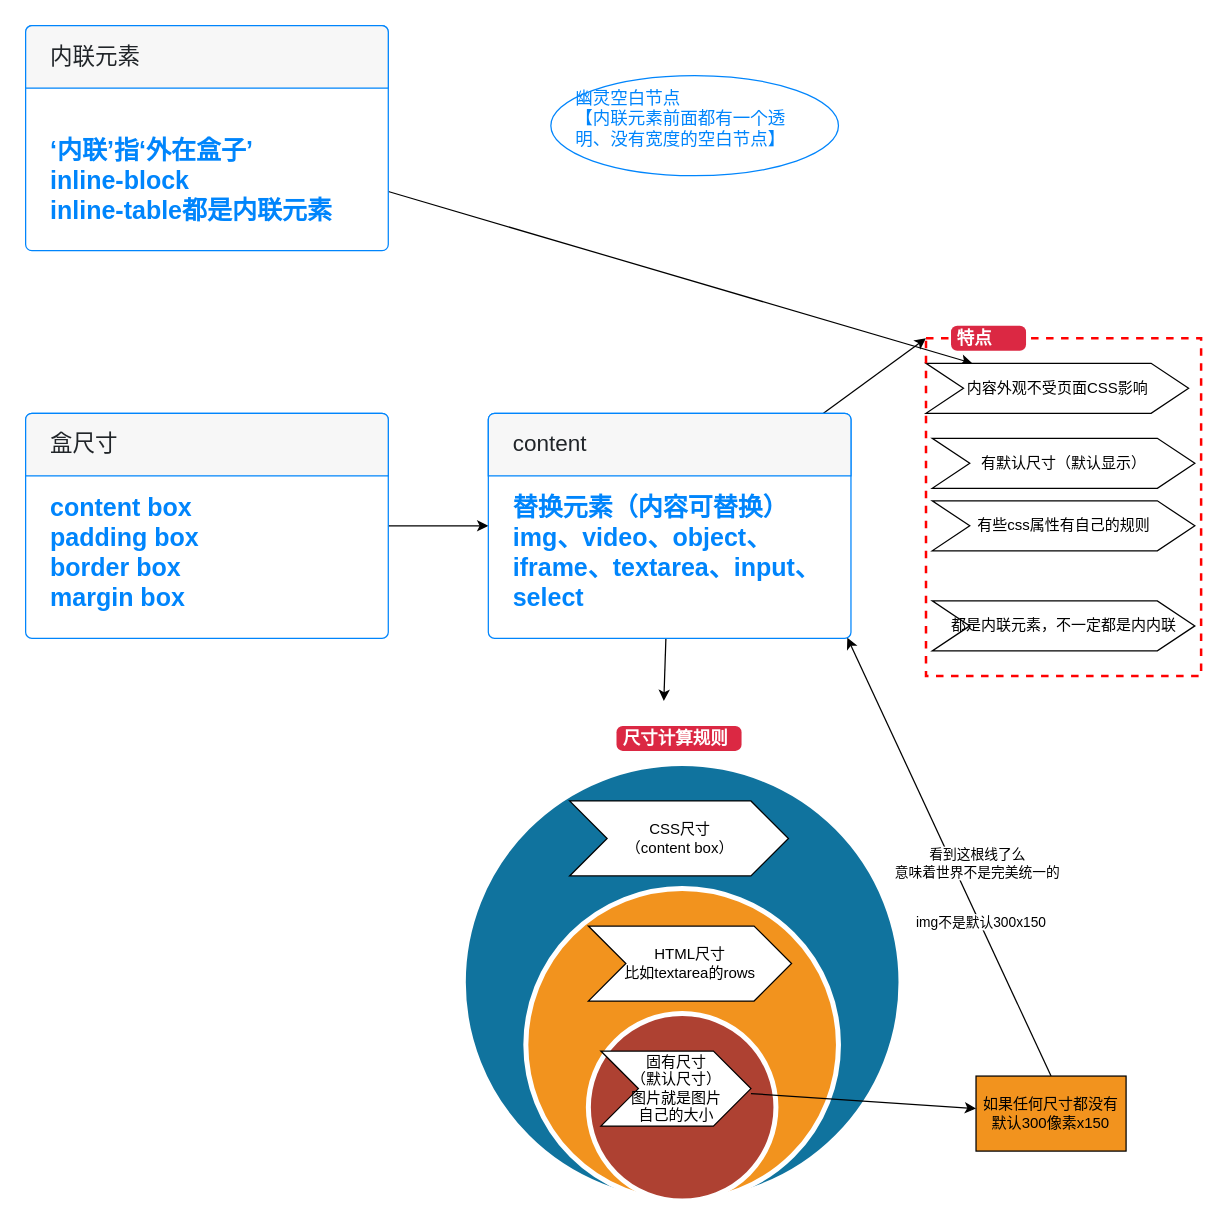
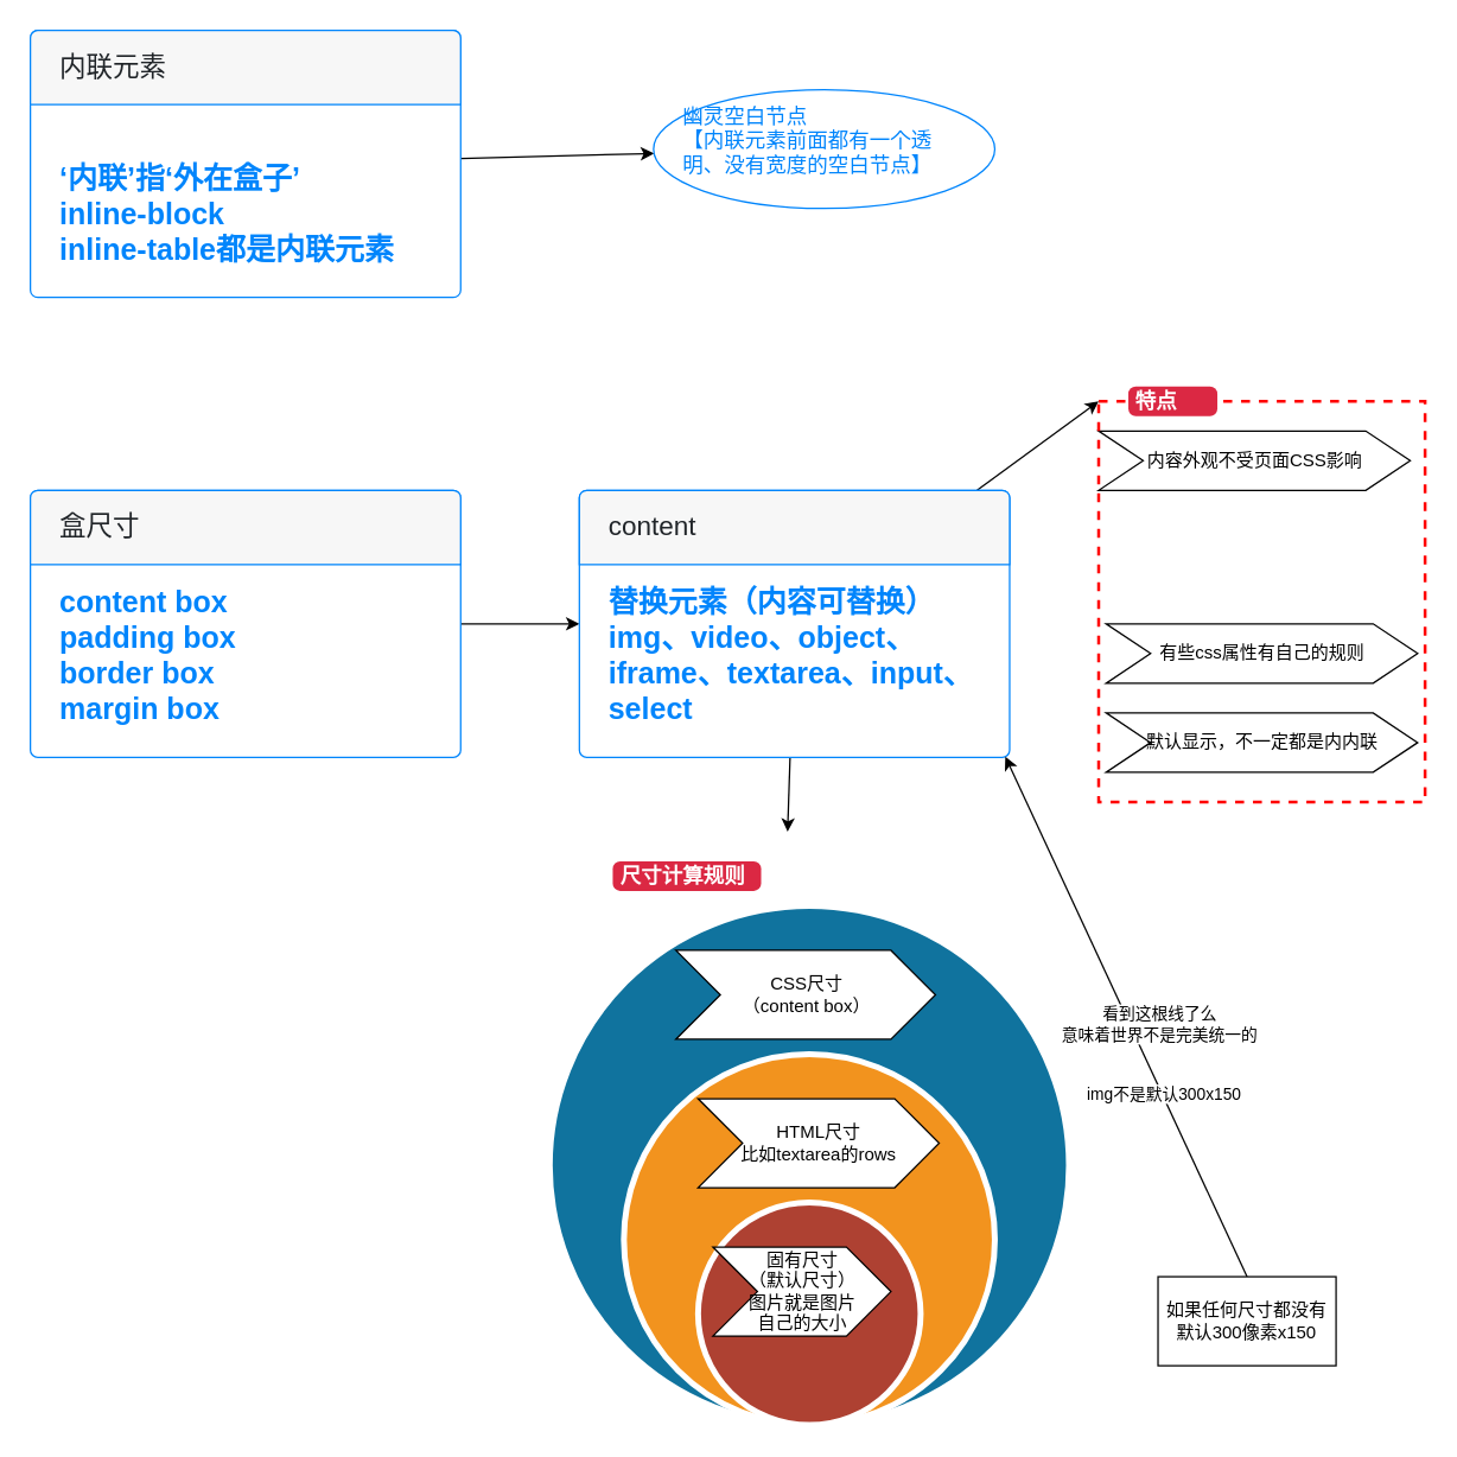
  <mxCell id="0" />
  <mxCell id="1" parent="0" />
- <mxCell id="2" value="" style="edgeStyle=none;html=1;" edge="1" parent="1" source="3" target="13"><mxGeometry relative="1" as="geometry" /></mxCell>
+ <mxCell id="2" value="" style="edgeStyle=none;html=1;" edge="1" parent="1" source="3" target="5"><mxGeometry relative="1" as="geometry" /></mxCell>
  <mxCell id="3" value="&lt;span style=&quot;font-size: 20px;&quot;&gt;&lt;b&gt;‘内联’指‘外在盒子’&lt;br&gt;inline-block&lt;br&gt;inline-table都是内联元素&lt;br&gt;&lt;/b&gt;&lt;/span&gt;" style="html=1;shadow=0;dashed=0;shape=mxgraph.bootstrap.rrect;rSize=5;strokeColor=#0085FC;html=1;whiteSpace=wrap;fillColor=#ffffff;fontColor=#0085FC;verticalAlign=bottom;align=left;spacing=20;spacingBottom=0;fontSize=14;" vertex="1" parent="1"><mxGeometry x="20" y="20" width="290" height="180" as="geometry" /></mxCell>
  <mxCell id="4" value="内联元素" style="html=1;shadow=0;dashed=0;shape=mxgraph.bootstrap.topButton;rSize=5;perimeter=none;whiteSpace=wrap;fillColor=#F7F7F7;strokeColor=#0085FC;fontColor=#212529;resizeWidth=1;fontSize=18;align=left;spacing=20;" vertex="1" parent="3"><mxGeometry width="290" height="50" relative="1" as="geometry" /></mxCell>
  <mxCell id="5" value="幽灵空白节点&lt;br&gt;【内联元素前面都有一个透明、没有宽度的空白节点】" style="ellipse;whiteSpace=wrap;html=1;fontSize=14;align=left;verticalAlign=bottom;fillColor=#ffffff;strokeColor=#0085FC;fontColor=#0085FC;shadow=0;dashed=0;spacing=20;spacingBottom=0;" vertex="1" parent="1"><mxGeometry x="440" y="60" width="230" height="80" as="geometry" /></mxCell>
  <mxCell id="6" value="" style="edgeStyle=none;html=1;" edge="1" parent="1" source="7" target="11"><mxGeometry relative="1" as="geometry" /></mxCell>
  <mxCell id="7" value="&lt;span style=&quot;font-size: 20px;&quot;&gt;&lt;b&gt;content box&lt;br&gt;padding box&lt;br&gt;border box&lt;br&gt;margin box&lt;br&gt;&lt;/b&gt;&lt;/span&gt;" style="html=1;shadow=0;dashed=0;shape=mxgraph.bootstrap.rrect;rSize=5;strokeColor=#0085FC;html=1;whiteSpace=wrap;fillColor=#ffffff;fontColor=#0085FC;verticalAlign=bottom;align=left;spacing=20;spacingBottom=0;fontSize=14;" vertex="1" parent="1"><mxGeometry x="20" y="330" width="290" height="180" as="geometry" /></mxCell>
  <mxCell id="8" value="盒尺寸" style="html=1;shadow=0;dashed=0;shape=mxgraph.bootstrap.topButton;rSize=5;perimeter=none;whiteSpace=wrap;fillColor=#F7F7F7;strokeColor=#0085FC;fontColor=#212529;resizeWidth=1;fontSize=18;align=left;spacing=20;" vertex="1" parent="7"><mxGeometry width="290" height="50" relative="1" as="geometry" /></mxCell>
  <mxCell id="9" value="" style="edgeStyle=none;html=1;entryX=0;entryY=0;entryDx=0;entryDy=0;" edge="1" parent="1" source="11" target="16"><mxGeometry relative="1" as="geometry" /></mxCell>
  <mxCell id="10" value="" style="edgeStyle=none;html=1;" edge="1" parent="1" source="11"><mxGeometry relative="1" as="geometry"><mxPoint x="530.333" y="560" as="targetPoint" /></mxGeometry></mxCell>
  <mxCell id="11" value="&lt;span style=&quot;font-size: 20px;&quot;&gt;&lt;b&gt;替换元素（内容可替换）&lt;br&gt;img、video、object、iframe、textarea、input、select&lt;br&gt;&lt;/b&gt;&lt;/span&gt;" style="html=1;shadow=0;dashed=0;shape=mxgraph.bootstrap.rrect;rSize=5;strokeColor=#0085FC;html=1;whiteSpace=wrap;fillColor=#ffffff;fontColor=#0085FC;verticalAlign=bottom;align=left;spacing=20;spacingBottom=0;fontSize=14;" vertex="1" parent="1"><mxGeometry x="390" y="330" width="290" height="180" as="geometry" /></mxCell>
  <mxCell id="12" value="content" style="html=1;shadow=0;dashed=0;shape=mxgraph.bootstrap.topButton;rSize=5;perimeter=none;whiteSpace=wrap;fillColor=#F7F7F7;strokeColor=#0085FC;fontColor=#212529;resizeWidth=1;fontSize=18;align=left;spacing=20;" vertex="1" parent="11"><mxGeometry width="290" height="50" relative="1" as="geometry" /></mxCell>
  <mxCell id="13" value="内容外观不受页面CSS影响" style="html=1;shadow=0;dashed=0;align=center;verticalAlign=middle;shape=mxgraph.arrows2.arrow;dy=0;dx=30;notch=30;" vertex="1" parent="1"><mxGeometry x="740" y="290" width="210" height="40" as="geometry" /></mxCell>
- <mxCell id="14" value="有默认尺寸（默认显示）" style="html=1;shadow=0;dashed=0;align=center;verticalAlign=middle;shape=mxgraph.arrows2.arrow;dy=0;dx=30;notch=30;" vertex="1" parent="1"><mxGeometry x="745" y="350" width="210" height="40" as="geometry" /></mxCell>
- <mxCell id="15" value="有些css属性有自己的规则" style="html=1;shadow=0;dashed=0;align=center;verticalAlign=middle;shape=mxgraph.arrows2.arrow;dy=0;dx=30;notch=30;" vertex="1" parent="1"><mxGeometry x="745" y="400" width="210" height="40" as="geometry" /></mxCell>
+ <mxCell id="15" value="有些css属性有自己的规则" style="html=1;shadow=0;dashed=0;align=center;verticalAlign=middle;shape=mxgraph.arrows2.arrow;dy=0;dx=30;notch=30;" vertex="1" parent="1"><mxGeometry x="745" y="420" width="210" height="40" as="geometry" /></mxCell>
  <mxCell id="16" value="" style="fontStyle=0;verticalAlign=top;align=center;spacingTop=-2;fillColor=none;rounded=0;whiteSpace=wrap;html=1;strokeColor=#FF0000;strokeWidth=2;dashed=1;container=1;collapsible=0;expand=0;recursiveResize=0;" vertex="1" parent="1"><mxGeometry x="740" y="270" width="220" height="270" as="geometry" /></mxCell>
  <mxCell id="17" value="特点" style="html=1;shadow=0;dashed=0;shape=mxgraph.bootstrap.rrect;rSize=5;strokeColor=none;strokeWidth=1;fillColor=#DB2843;fontColor=#FFFFFF;whiteSpace=wrap;align=left;verticalAlign=middle;spacingLeft=0;fontStyle=1;fontSize=14;spacing=5;" vertex="1" parent="16"><mxGeometry x="20" y="-10" width="60" height="20" as="geometry" /></mxCell>
- <mxCell id="18" value="都是内联元素，不一定都是内内联" style="html=1;shadow=0;dashed=0;align=center;verticalAlign=middle;shape=mxgraph.arrows2.arrow;dy=0;dx=30;notch=30;" vertex="1" parent="1"><mxGeometry x="745" y="480" width="210" height="40" as="geometry" /></mxCell>
+ <mxCell id="18" value="默认显示，不一定都是内内联" style="html=1;shadow=0;dashed=0;align=center;verticalAlign=middle;shape=mxgraph.arrows2.arrow;dy=0;dx=30;notch=30;" vertex="1" parent="1"><mxGeometry x="745" y="480" width="210" height="40" as="geometry" /></mxCell>
  <mxCell id="19" value="" style="ellipse;html=1;strokeWidth=4;fillColor=#10739E;strokeColor=#ffffff;shadow=0;fontSize=10;fontColor=#FFFFFF;align=center;fontStyle=0;whiteSpace=wrap;spacing=10;" vertex="1" parent="1"><mxGeometry x="370" y="610" width="350" height="350" as="geometry" /></mxCell>
  <mxCell id="20" value="" style="ellipse;html=1;strokeWidth=4;fillColor=#F2931E;strokeColor=#ffffff;shadow=0;fontSize=10;fontColor=#FFFFFF;align=center;fontStyle=0;whiteSpace=wrap;spacing=10;" vertex="1" parent="1"><mxGeometry x="420" y="710" width="250" height="250" as="geometry" /></mxCell>
  <mxCell id="21" value="" style="ellipse;html=1;strokeWidth=4;fillColor=#AE4132;strokeColor=#ffffff;shadow=0;fontSize=10;fontColor=#FFFFFF;align=center;fontStyle=0;whiteSpace=wrap;spacing=10;" vertex="1" parent="1"><mxGeometry x="470" y="810" width="150" height="150" as="geometry" /></mxCell>
- <mxCell id="22" value="" style="edgeStyle=none;html=1;" edge="1" parent="1" source="23" target="30"><mxGeometry relative="1" as="geometry" /></mxCell>
  <mxCell id="23" value="固有尺寸&lt;br&gt;（默认尺寸）&lt;br&gt;图片就是图片&lt;br&gt;自己的大小" style="html=1;shadow=0;dashed=0;align=center;verticalAlign=middle;shape=mxgraph.arrows2.arrow;dy=0;dx=30;notch=30;" vertex="1" parent="1"><mxGeometry x="480" y="840" width="120" height="60" as="geometry" /></mxCell>
  <mxCell id="24" value="HTML尺寸&lt;br&gt;比如textarea的rows" style="html=1;shadow=0;dashed=0;align=center;verticalAlign=middle;shape=mxgraph.arrows2.arrow;dy=0;dx=30;notch=30;" vertex="1" parent="1"><mxGeometry x="470" y="740" width="162.5" height="60" as="geometry" /></mxCell>
  <mxCell id="25" value="CSS尺寸&lt;br&gt;（content box）" style="html=1;shadow=0;dashed=0;align=center;verticalAlign=middle;shape=mxgraph.arrows2.arrow;dy=0;dx=30;notch=30;" vertex="1" parent="1"><mxGeometry x="455" y="640" width="175" height="60" as="geometry" /></mxCell>
- <mxCell id="26" value="尺寸计算规则" style="html=1;shadow=0;dashed=0;shape=mxgraph.bootstrap.rrect;rSize=5;strokeColor=none;strokeWidth=1;fillColor=#DB2843;fontColor=#FFFFFF;whiteSpace=wrap;align=left;verticalAlign=middle;spacingLeft=0;fontStyle=1;fontSize=14;spacing=5;" vertex="1" parent="1"><mxGeometry x="492.5" y="580" width="100" height="20" as="geometry" /></mxCell>
+ <mxCell id="26" value="尺寸计算规则" style="html=1;shadow=0;dashed=0;shape=mxgraph.bootstrap.rrect;rSize=5;strokeColor=none;strokeWidth=1;fillColor=#DB2843;fontColor=#FFFFFF;whiteSpace=wrap;align=left;verticalAlign=middle;spacingLeft=0;fontStyle=1;fontSize=14;spacing=5;" vertex="1" parent="1"><mxGeometry x="412.5" y="580" width="100" height="20" as="geometry" /></mxCell>
  <mxCell id="27" style="edgeStyle=none;html=1;exitX=0.5;exitY=0;exitDx=0;exitDy=0;entryX=0.99;entryY=0.997;entryDx=0;entryDy=0;entryPerimeter=0;" edge="1" parent="1" source="30" target="11"><mxGeometry relative="1" as="geometry" /></mxCell>
  <mxCell id="28" value="看到这根线了么&lt;br&gt;意味着世界不是完美统一的" style="edgeLabel;html=1;align=center;verticalAlign=middle;resizable=0;points=[];" vertex="1" connectable="0" parent="27"><mxGeometry x="-0.05" y="-3" relative="1" as="geometry"><mxPoint x="15" y="-2" as="offset" /></mxGeometry></mxCell>
  <mxCell id="29" value="img不是默认300x150" style="edgeLabel;html=1;align=center;verticalAlign=middle;resizable=0;points=[];" vertex="1" connectable="0" parent="27"><mxGeometry x="-0.296" y="-1" relative="1" as="geometry"><mxPoint as="offset" /></mxGeometry></mxCell>
- <mxCell id="30" value="如果任何尺寸都没有&lt;br&gt;默认300像素x150" style="whiteSpace=wrap;html=1;shadow=0;dashed=0;fillColor=#f2931e;" vertex="1" parent="1"><mxGeometry x="780" y="860" width="120" height="60" as="geometry" /></mxCell>
+ <mxCell id="30" value="如果任何尺寸都没有&lt;br&gt;默认300像素x150" style="whiteSpace=wrap;html=1;shadow=0;dashed=0;" vertex="1" parent="1"><mxGeometry x="780" y="860" width="120" height="60" as="geometry" /></mxCell>
